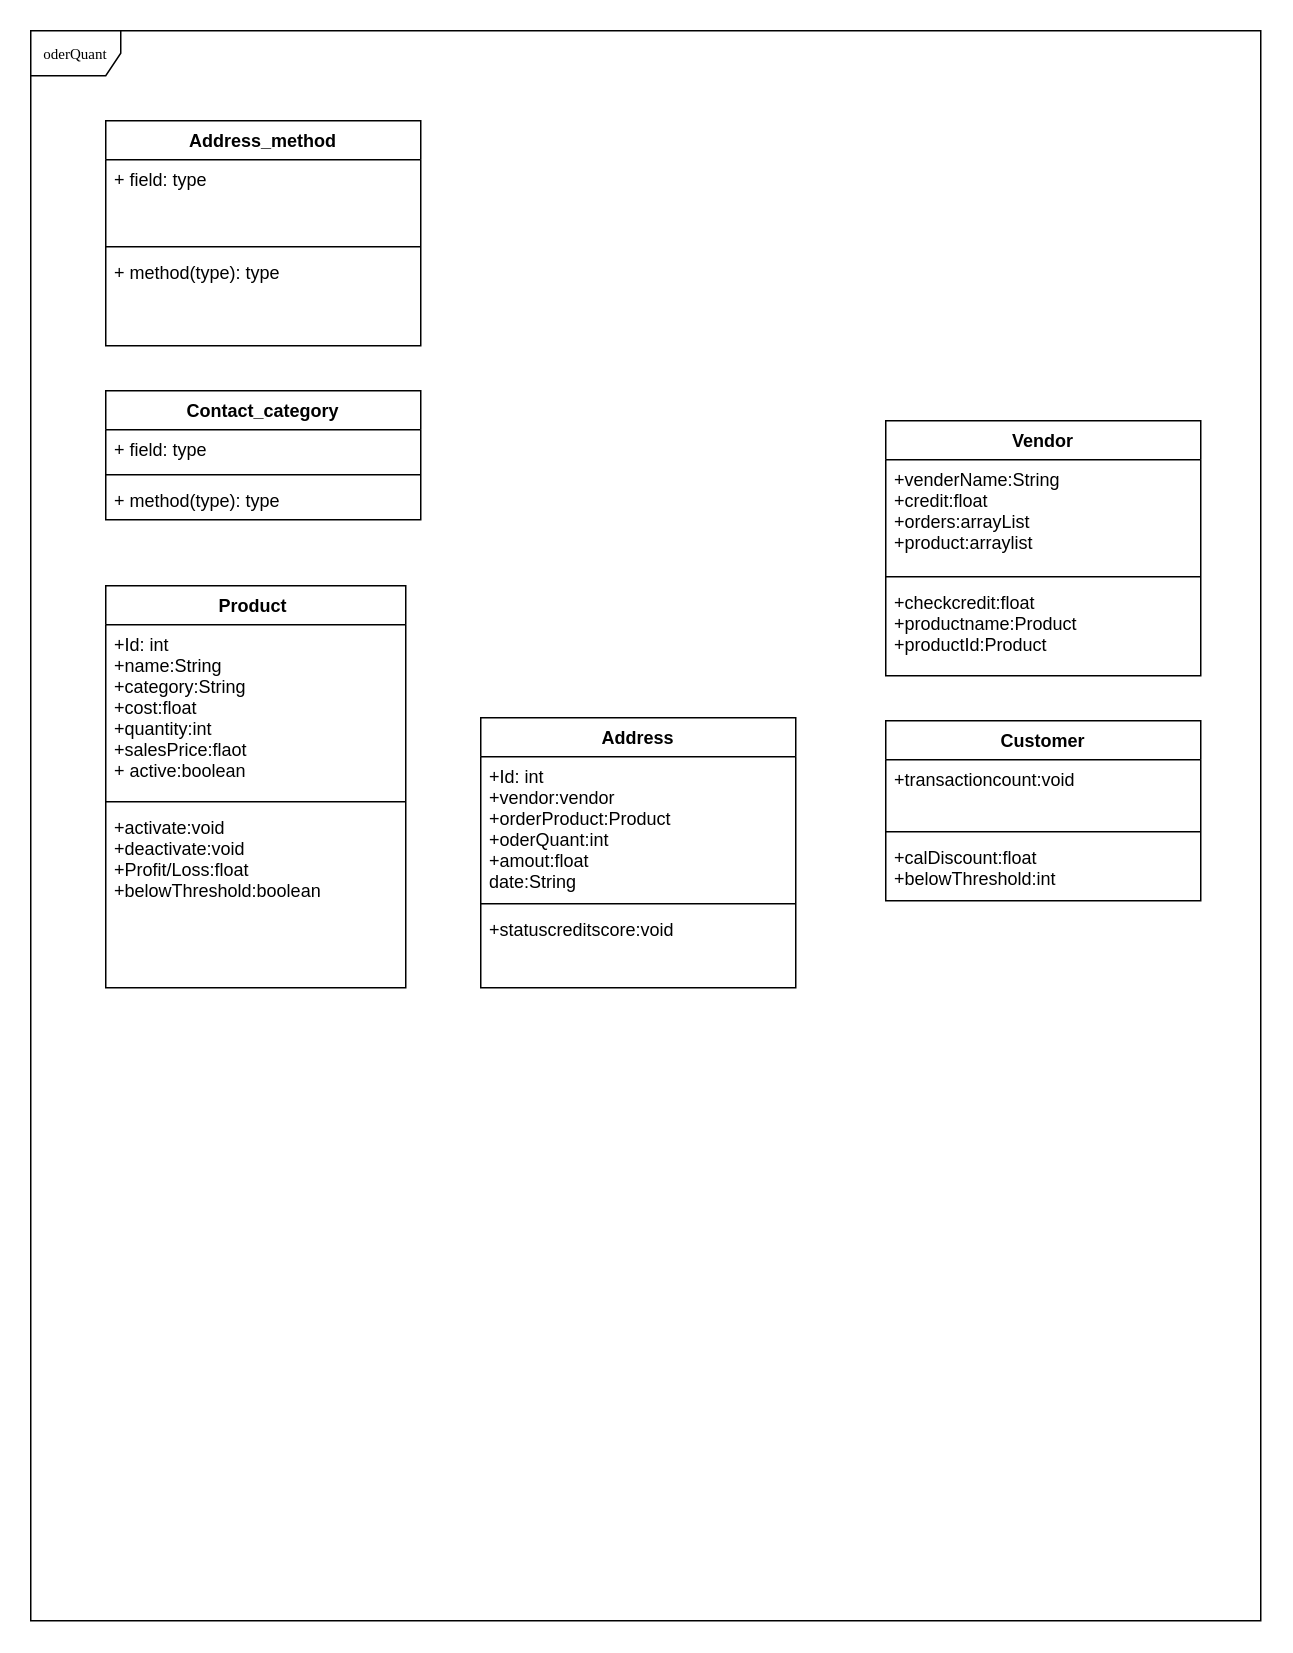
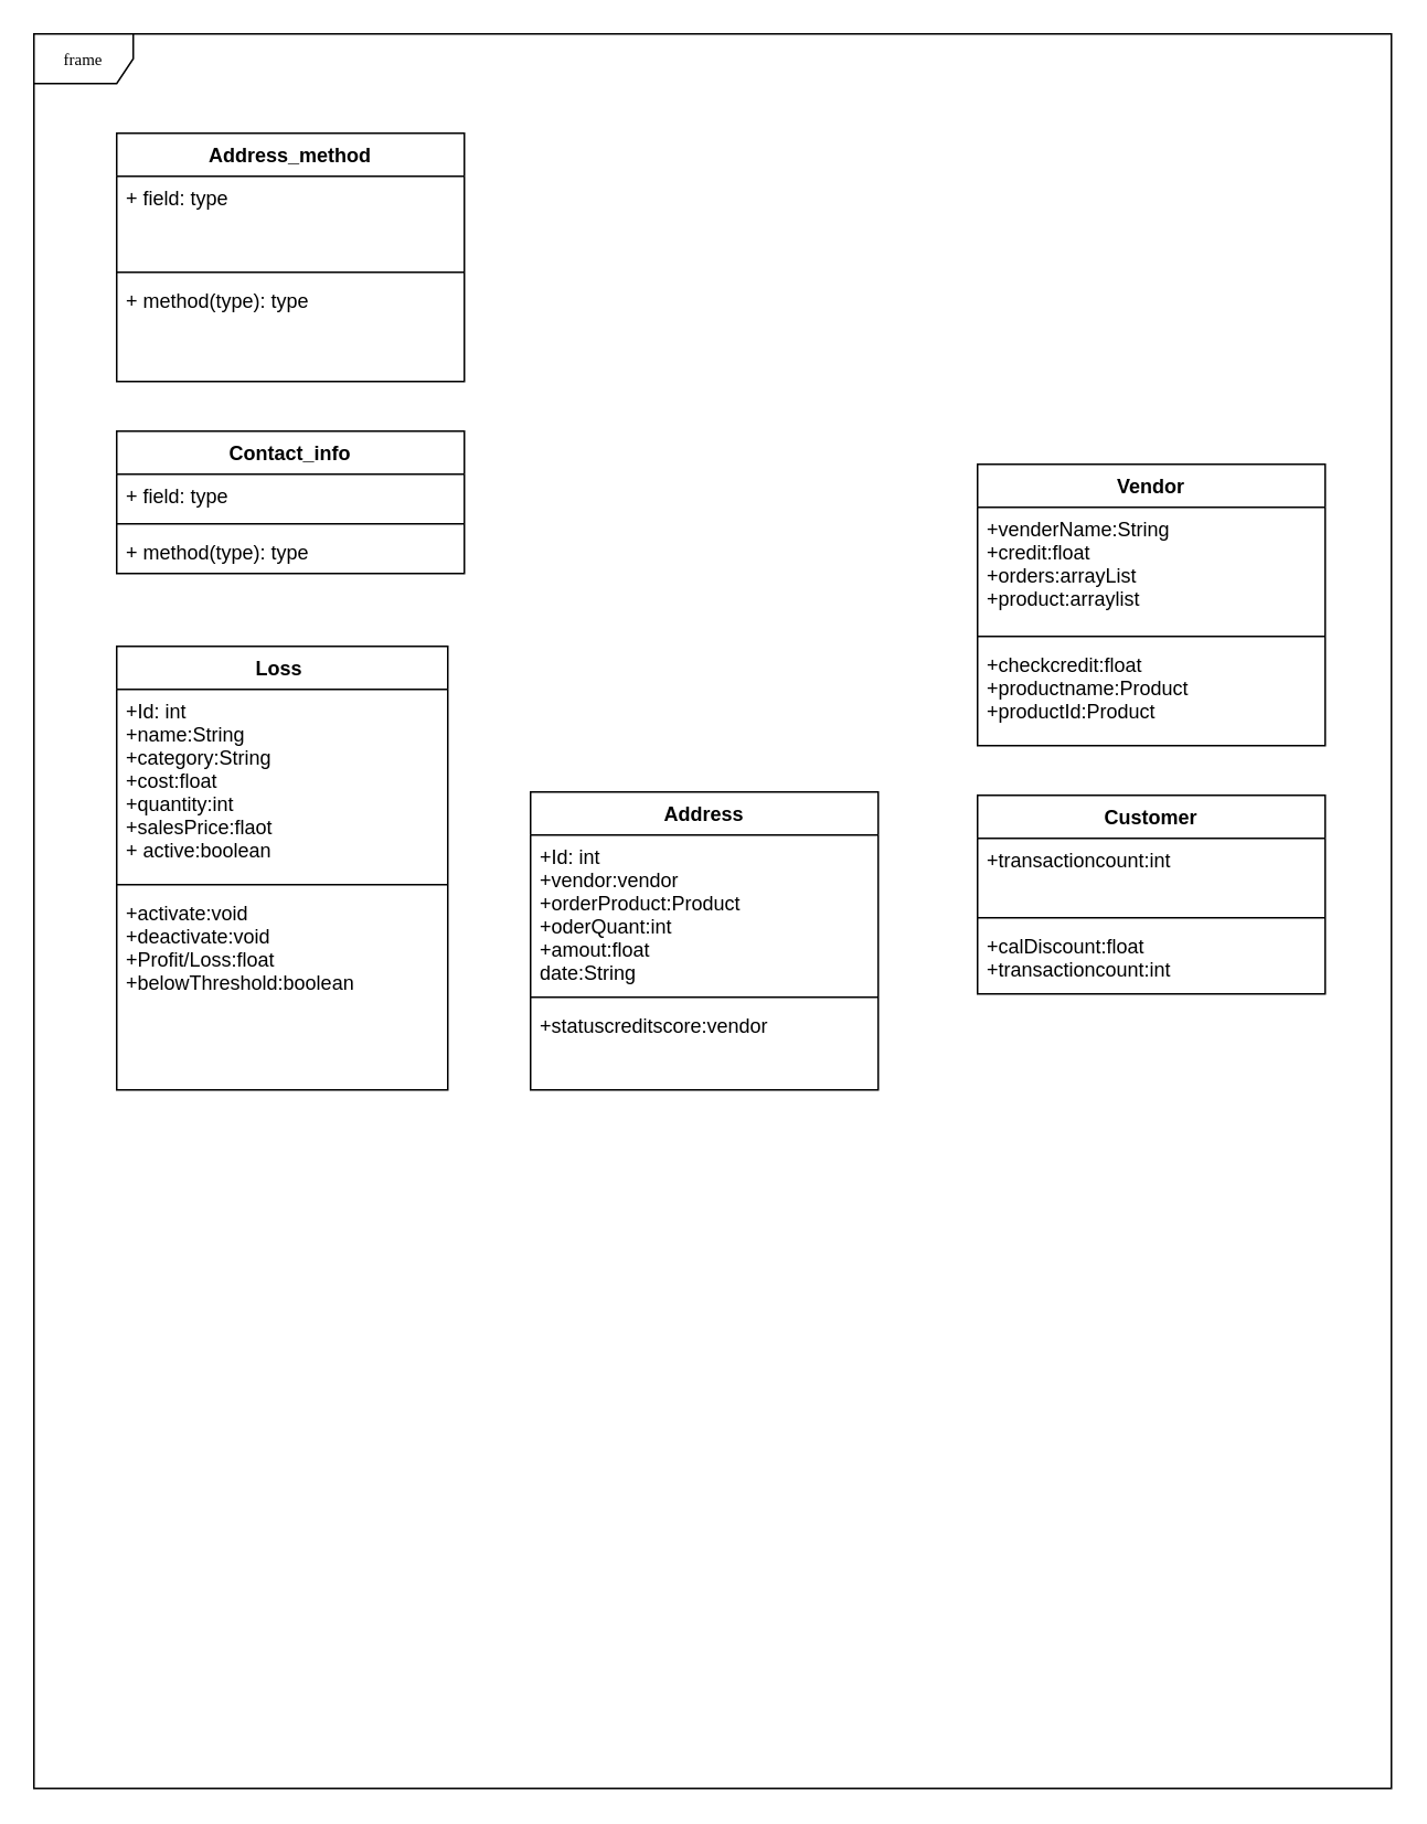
  <mxCell id="0" />
  <mxCell id="1" parent="0" />
- <mxCell id="2" value="oderQuant" style="shape=umlFrame;whiteSpace=wrap;html=1;rounded=0;shadow=0;comic=0;labelBackgroundColor=none;strokeWidth=1;fontFamily=Verdana;fontSize=10;align=center;" parent="1" vertex="1"><mxGeometry x="20" y="20" width="820" height="1060" as="geometry" /></mxCell>
- <mxCell id="3" value="Product " style="swimlane;fontStyle=1;align=center;verticalAlign=top;childLayout=stackLayout;horizontal=1;startSize=26;horizontalStack=0;resizeParent=1;resizeParentMax=0;resizeLast=0;collapsible=1;marginBottom=0;fillColor=none;gradientColor=none;" vertex="1" parent="1"><mxGeometry x="70" y="390" width="200" height="268" as="geometry" /></mxCell>
+ <mxCell id="2" value="frame" style="shape=umlFrame;whiteSpace=wrap;html=1;rounded=0;shadow=0;comic=0;labelBackgroundColor=none;strokeWidth=1;fontFamily=Verdana;fontSize=10;align=center;" parent="1" vertex="1"><mxGeometry x="20" y="20" width="820" height="1060" as="geometry" /></mxCell>
+ <mxCell id="3" value="Loss " style="swimlane;fontStyle=1;align=center;verticalAlign=top;childLayout=stackLayout;horizontal=1;startSize=26;horizontalStack=0;resizeParent=1;resizeParentMax=0;resizeLast=0;collapsible=1;marginBottom=0;fillColor=none;gradientColor=none;" vertex="1" parent="1"><mxGeometry x="70" y="390" width="200" height="268" as="geometry" /></mxCell>
  <mxCell id="4" value="+Id: int&#10;+name:String&#10;+category:String&#10;+cost:float&#10;+quantity:int&#10;+salesPrice:flaot&#10;+ active:boolean" style="text;strokeColor=none;fillColor=none;align=left;verticalAlign=top;spacingLeft=4;spacingRight=4;overflow=hidden;rotatable=0;points=[[0,0.5],[1,0.5]];portConstraint=eastwest;" vertex="1" parent="3"><mxGeometry y="26" width="200" height="114" as="geometry" /></mxCell>
  <mxCell id="5" value="" style="line;strokeWidth=1;fillColor=none;align=left;verticalAlign=middle;spacingTop=-1;spacingLeft=3;spacingRight=3;rotatable=0;labelPosition=right;points=[];portConstraint=eastwest;" vertex="1" parent="3"><mxGeometry y="140" width="200" height="8" as="geometry" /></mxCell>
  <mxCell id="6" value="+activate:void&#10;+deactivate:void&#10;+Profit/Loss:float&#10;+belowThreshold:boolean" style="text;strokeColor=none;fillColor=none;align=left;verticalAlign=top;spacingLeft=4;spacingRight=4;overflow=hidden;rotatable=0;points=[[0,0.5],[1,0.5]];portConstraint=eastwest;" vertex="1" parent="3"><mxGeometry y="148" width="200" height="120" as="geometry" /></mxCell>
  <mxCell id="7" value="Address" style="swimlane;fontStyle=1;align=center;verticalAlign=top;childLayout=stackLayout;horizontal=1;startSize=26;horizontalStack=0;resizeParent=1;resizeParentMax=0;resizeLast=0;collapsible=1;marginBottom=0;fillColor=none;gradientColor=none;" vertex="1" parent="1"><mxGeometry x="320" y="478" width="210" height="180" as="geometry" /></mxCell>
  <mxCell id="8" value="+Id: int&#10;+vendor:vendor&#10;+orderProduct:Product&#10;+oderQuant:int&#10;+amout:float&#10;date:String" style="text;strokeColor=none;fillColor=none;align=left;verticalAlign=top;spacingLeft=4;spacingRight=4;overflow=hidden;rotatable=0;points=[[0,0.5],[1,0.5]];portConstraint=eastwest;" vertex="1" parent="7"><mxGeometry y="26" width="210" height="94" as="geometry" /></mxCell>
  <mxCell id="9" value="" style="line;strokeWidth=1;fillColor=none;align=left;verticalAlign=middle;spacingTop=-1;spacingLeft=3;spacingRight=3;rotatable=0;labelPosition=right;points=[];portConstraint=eastwest;" vertex="1" parent="7"><mxGeometry y="120" width="210" height="8" as="geometry" /></mxCell>
- <mxCell id="10" value="+statuscreditscore:void" style="text;strokeColor=none;fillColor=none;align=left;verticalAlign=top;spacingLeft=4;spacingRight=4;overflow=hidden;rotatable=0;points=[[0,0.5],[1,0.5]];portConstraint=eastwest;" vertex="1" parent="7"><mxGeometry y="128" width="210" height="52" as="geometry" /></mxCell>
+ <mxCell id="10" value="+statuscreditscore:vendor" style="text;strokeColor=none;fillColor=none;align=left;verticalAlign=top;spacingLeft=4;spacingRight=4;overflow=hidden;rotatable=0;points=[[0,0.5],[1,0.5]];portConstraint=eastwest;" vertex="1" parent="7"><mxGeometry y="128" width="210" height="52" as="geometry" /></mxCell>
  <mxCell id="11" value="Vendor" style="swimlane;fontStyle=1;align=center;verticalAlign=top;childLayout=stackLayout;horizontal=1;startSize=26;horizontalStack=0;resizeParent=1;resizeParentMax=0;resizeLast=0;collapsible=1;marginBottom=0;fillColor=none;gradientColor=none;" vertex="1" parent="1"><mxGeometry x="590" y="280" width="210" height="170" as="geometry" /></mxCell>
  <mxCell id="12" value="+venderName:String&#10;+credit:float&#10;+orders:arrayList&#10;+product:arraylist" style="text;strokeColor=none;fillColor=none;align=left;verticalAlign=top;spacingLeft=4;spacingRight=4;overflow=hidden;rotatable=0;points=[[0,0.5],[1,0.5]];portConstraint=eastwest;" vertex="1" parent="11"><mxGeometry y="26" width="210" height="74" as="geometry" /></mxCell>
  <mxCell id="13" value="" style="line;strokeWidth=1;fillColor=none;align=left;verticalAlign=middle;spacingTop=-1;spacingLeft=3;spacingRight=3;rotatable=0;labelPosition=right;points=[];portConstraint=eastwest;" vertex="1" parent="11"><mxGeometry y="100" width="210" height="8" as="geometry" /></mxCell>
  <mxCell id="14" value="+checkcredit:float&#10;+productname:Product&#10;+productId:Product" style="text;strokeColor=none;fillColor=none;align=left;verticalAlign=top;spacingLeft=4;spacingRight=4;overflow=hidden;rotatable=0;points=[[0,0.5],[1,0.5]];portConstraint=eastwest;" vertex="1" parent="11"><mxGeometry y="108" width="210" height="62" as="geometry" /></mxCell>
  <mxCell id="15" value="Customer" style="swimlane;fontStyle=1;align=center;verticalAlign=top;childLayout=stackLayout;horizontal=1;startSize=26;horizontalStack=0;resizeParent=1;resizeParentMax=0;resizeLast=0;collapsible=1;marginBottom=0;fillColor=none;gradientColor=none;" vertex="1" parent="1"><mxGeometry x="590" y="480" width="210" height="120" as="geometry" /></mxCell>
- <mxCell id="16" value="+transactioncount:void" style="text;strokeColor=none;fillColor=none;align=left;verticalAlign=top;spacingLeft=4;spacingRight=4;overflow=hidden;rotatable=0;points=[[0,0.5],[1,0.5]];portConstraint=eastwest;" vertex="1" parent="15"><mxGeometry y="26" width="210" height="44" as="geometry" /></mxCell>
+ <mxCell id="16" value="+transactioncount:int" style="text;strokeColor=none;fillColor=none;align=left;verticalAlign=top;spacingLeft=4;spacingRight=4;overflow=hidden;rotatable=0;points=[[0,0.5],[1,0.5]];portConstraint=eastwest;" vertex="1" parent="15"><mxGeometry y="26" width="210" height="44" as="geometry" /></mxCell>
  <mxCell id="17" value="" style="line;strokeWidth=1;fillColor=none;align=left;verticalAlign=middle;spacingTop=-1;spacingLeft=3;spacingRight=3;rotatable=0;labelPosition=right;points=[];portConstraint=eastwest;" vertex="1" parent="15"><mxGeometry y="70" width="210" height="8" as="geometry" /></mxCell>
- <mxCell id="18" value="+calDiscount:float&#10;+belowThreshold:int" style="text;strokeColor=none;fillColor=none;align=left;verticalAlign=top;spacingLeft=4;spacingRight=4;overflow=hidden;rotatable=0;points=[[0,0.5],[1,0.5]];portConstraint=eastwest;" vertex="1" parent="15"><mxGeometry y="78" width="210" height="42" as="geometry" /></mxCell>
+ <mxCell id="18" value="+calDiscount:float&#10;+transactioncount:int" style="text;strokeColor=none;fillColor=none;align=left;verticalAlign=top;spacingLeft=4;spacingRight=4;overflow=hidden;rotatable=0;points=[[0,0.5],[1,0.5]];portConstraint=eastwest;" vertex="1" parent="15"><mxGeometry y="78" width="210" height="42" as="geometry" /></mxCell>
  <mxCell id="19" value="Address_method" style="swimlane;fontStyle=1;align=center;verticalAlign=top;childLayout=stackLayout;horizontal=1;startSize=26;horizontalStack=0;resizeParent=1;resizeParentMax=0;resizeLast=0;collapsible=1;marginBottom=0;fillColor=none;gradientColor=none;" vertex="1" parent="1"><mxGeometry x="70" y="80" width="210" height="150" as="geometry" /></mxCell>
  <mxCell id="20" value="+ field: type" style="text;strokeColor=none;fillColor=none;align=left;verticalAlign=top;spacingLeft=4;spacingRight=4;overflow=hidden;rotatable=0;points=[[0,0.5],[1,0.5]];portConstraint=eastwest;" vertex="1" parent="19"><mxGeometry y="26" width="210" height="54" as="geometry" /></mxCell>
  <mxCell id="21" value="" style="line;strokeWidth=1;fillColor=none;align=left;verticalAlign=middle;spacingTop=-1;spacingLeft=3;spacingRight=3;rotatable=0;labelPosition=right;points=[];portConstraint=eastwest;" vertex="1" parent="19"><mxGeometry y="80" width="210" height="8" as="geometry" /></mxCell>
  <mxCell id="22" value="+ method(type): type" style="text;strokeColor=none;fillColor=none;align=left;verticalAlign=top;spacingLeft=4;spacingRight=4;overflow=hidden;rotatable=0;points=[[0,0.5],[1,0.5]];portConstraint=eastwest;" vertex="1" parent="19"><mxGeometry y="88" width="210" height="62" as="geometry" /></mxCell>
- <mxCell id="23" value="Contact_category" style="swimlane;fontStyle=1;align=center;verticalAlign=top;childLayout=stackLayout;horizontal=1;startSize=26;horizontalStack=0;resizeParent=1;resizeParentMax=0;resizeLast=0;collapsible=1;marginBottom=0;fillColor=none;gradientColor=none;" vertex="1" parent="1"><mxGeometry x="70" y="260" width="210" height="86" as="geometry" /></mxCell>
+ <mxCell id="23" value="Contact_info" style="swimlane;fontStyle=1;align=center;verticalAlign=top;childLayout=stackLayout;horizontal=1;startSize=26;horizontalStack=0;resizeParent=1;resizeParentMax=0;resizeLast=0;collapsible=1;marginBottom=0;fillColor=none;gradientColor=none;" vertex="1" parent="1"><mxGeometry x="70" y="260" width="210" height="86" as="geometry" /></mxCell>
  <mxCell id="24" value="+ field: type" style="text;strokeColor=none;fillColor=none;align=left;verticalAlign=top;spacingLeft=4;spacingRight=4;overflow=hidden;rotatable=0;points=[[0,0.5],[1,0.5]];portConstraint=eastwest;" vertex="1" parent="23"><mxGeometry y="26" width="210" height="26" as="geometry" /></mxCell>
  <mxCell id="25" value="" style="line;strokeWidth=1;fillColor=none;align=left;verticalAlign=middle;spacingTop=-1;spacingLeft=3;spacingRight=3;rotatable=0;labelPosition=right;points=[];portConstraint=eastwest;" vertex="1" parent="23"><mxGeometry y="52" width="210" height="8" as="geometry" /></mxCell>
  <mxCell id="26" value="+ method(type): type" style="text;strokeColor=none;fillColor=none;align=left;verticalAlign=top;spacingLeft=4;spacingRight=4;overflow=hidden;rotatable=0;points=[[0,0.5],[1,0.5]];portConstraint=eastwest;" vertex="1" parent="23"><mxGeometry y="60" width="210" height="26" as="geometry" /></mxCell>
